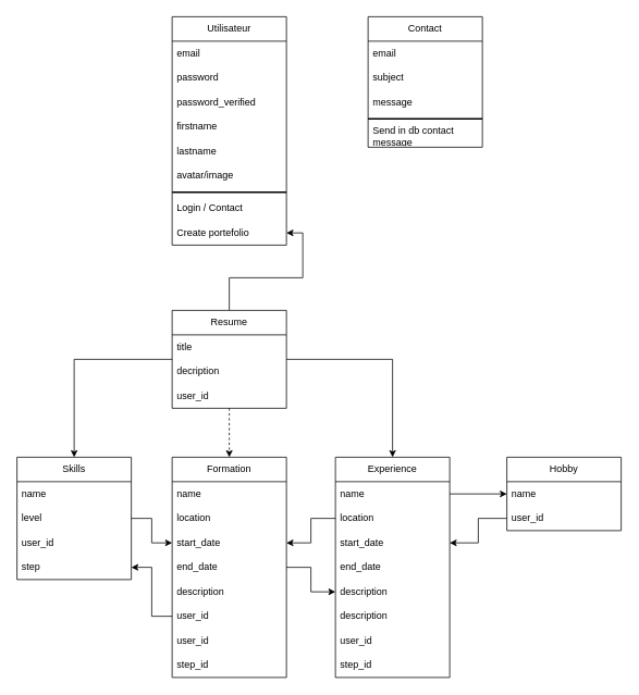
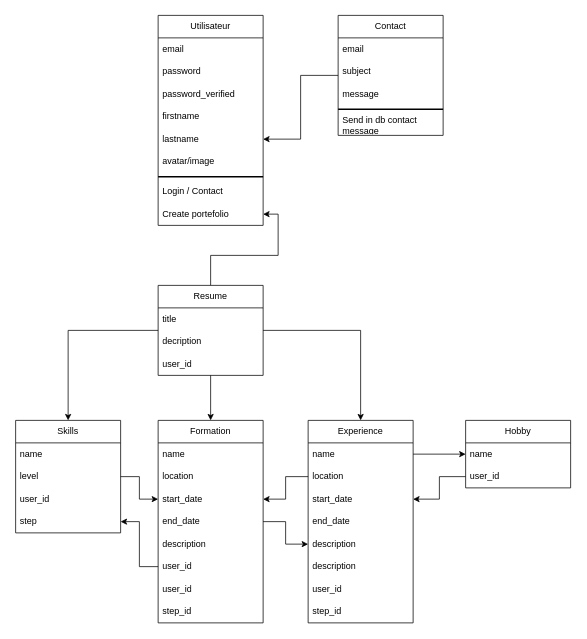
  <mxCell id="0" />
  <mxCell id="1" parent="0" />
  <mxCell id="2" value="Utilisateur" style="swimlane;fontStyle=0;childLayout=stackLayout;horizontal=1;startSize=30;horizontalStack=0;resizeParent=1;resizeParentMax=0;resizeLast=0;collapsible=1;marginBottom=0;whiteSpace=wrap;html=1;verticalAlign=middle;" vertex="1" parent="1"><mxGeometry x="210" y="20" width="140" height="280" as="geometry" /></mxCell>
  <mxCell id="3" value="email" style="text;strokeColor=none;fillColor=none;align=left;verticalAlign=middle;spacingLeft=4;spacingRight=4;overflow=hidden;points=[[0,0.5],[1,0.5]];portConstraint=eastwest;rotatable=0;whiteSpace=wrap;html=1;" vertex="1" parent="2"><mxGeometry y="30" width="140" height="30" as="geometry" /></mxCell>
  <mxCell id="4" value="password" style="text;strokeColor=none;fillColor=none;align=left;verticalAlign=middle;spacingLeft=4;spacingRight=4;overflow=hidden;points=[[0,0.5],[1,0.5]];portConstraint=eastwest;rotatable=0;whiteSpace=wrap;html=1;" vertex="1" parent="2"><mxGeometry y="60" width="140" height="30" as="geometry" /></mxCell>
  <mxCell id="5" value="password_verified" style="text;strokeColor=none;fillColor=none;align=left;verticalAlign=middle;spacingLeft=4;spacingRight=4;overflow=hidden;points=[[0,0.5],[1,0.5]];portConstraint=eastwest;rotatable=0;whiteSpace=wrap;html=1;" vertex="1" parent="2"><mxGeometry y="90" width="140" height="30" as="geometry" /></mxCell>
  <mxCell id="6" value="firstname" style="text;strokeColor=none;fillColor=none;align=left;verticalAlign=middle;spacingLeft=4;spacingRight=4;overflow=hidden;points=[[0,0.5],[1,0.5]];portConstraint=eastwest;rotatable=0;whiteSpace=wrap;html=1;" vertex="1" parent="2"><mxGeometry y="120" width="140" height="30" as="geometry" /></mxCell>
  <mxCell id="7" value="lastname" style="text;strokeColor=none;fillColor=none;align=left;verticalAlign=middle;spacingLeft=4;spacingRight=4;overflow=hidden;points=[[0,0.5],[1,0.5]];portConstraint=eastwest;rotatable=0;whiteSpace=wrap;html=1;" vertex="1" parent="2"><mxGeometry y="150" width="140" height="30" as="geometry" /></mxCell>
  <mxCell id="8" value="avatar/image" style="text;strokeColor=none;fillColor=none;align=left;verticalAlign=middle;spacingLeft=4;spacingRight=4;overflow=hidden;points=[[0,0.5],[1,0.5]];portConstraint=eastwest;rotatable=0;whiteSpace=wrap;html=1;" vertex="1" parent="2"><mxGeometry y="180" width="140" height="30" as="geometry" /></mxCell>
  <mxCell id="9" value="" style="line;strokeWidth=2;html=1;" vertex="1" parent="2"><mxGeometry y="210" width="140" height="10" as="geometry" /></mxCell>
  <mxCell id="10" value="Login / Contact" style="text;strokeColor=none;fillColor=none;align=left;verticalAlign=middle;spacingLeft=4;spacingRight=4;overflow=hidden;points=[[0,0.5],[1,0.5]];portConstraint=eastwest;rotatable=0;whiteSpace=wrap;html=1;" vertex="1" parent="2"><mxGeometry y="220" width="140" height="30" as="geometry" /></mxCell>
  <mxCell id="11" value="Create portefolio" style="text;strokeColor=none;fillColor=none;align=left;verticalAlign=middle;spacingLeft=4;spacingRight=4;overflow=hidden;points=[[0,0.5],[1,0.5]];portConstraint=eastwest;rotatable=0;whiteSpace=wrap;html=1;" vertex="1" parent="2"><mxGeometry y="250" width="140" height="30" as="geometry" /></mxCell>
+ <mxCell id="12" style="edgeStyle=orthogonalEdgeStyle;rounded=0;orthogonalLoop=1;jettySize=auto;html=1;entryX=1;entryY=0.5;entryDx=0;entryDy=0;" edge="1" parent="1" source="13" target="7"><mxGeometry relative="1" as="geometry" /></mxCell>
  <mxCell id="13" value="Contact" style="swimlane;fontStyle=0;childLayout=stackLayout;horizontal=1;startSize=30;horizontalStack=0;resizeParent=1;resizeParentMax=0;resizeLast=0;collapsible=1;marginBottom=0;whiteSpace=wrap;html=1;" vertex="1" parent="1"><mxGeometry x="450" y="20" width="140" height="160" as="geometry" /></mxCell>
  <mxCell id="14" value="email" style="text;strokeColor=none;fillColor=none;align=left;verticalAlign=middle;spacingLeft=4;spacingRight=4;overflow=hidden;points=[[0,0.5],[1,0.5]];portConstraint=eastwest;rotatable=0;whiteSpace=wrap;html=1;" vertex="1" parent="13"><mxGeometry y="30" width="140" height="30" as="geometry" /></mxCell>
  <mxCell id="15" value="subject" style="text;strokeColor=none;fillColor=none;align=left;verticalAlign=middle;spacingLeft=4;spacingRight=4;overflow=hidden;points=[[0,0.5],[1,0.5]];portConstraint=eastwest;rotatable=0;whiteSpace=wrap;html=1;" vertex="1" parent="13"><mxGeometry y="60" width="140" height="30" as="geometry" /></mxCell>
  <mxCell id="16" value="message" style="text;strokeColor=none;fillColor=none;align=left;verticalAlign=middle;spacingLeft=4;spacingRight=4;overflow=hidden;points=[[0,0.5],[1,0.5]];portConstraint=eastwest;rotatable=0;whiteSpace=wrap;html=1;" vertex="1" parent="13"><mxGeometry y="90" width="140" height="30" as="geometry" /></mxCell>
  <mxCell id="17" value="" style="line;strokeWidth=2;html=1;" vertex="1" parent="13"><mxGeometry y="120" width="140" height="10" as="geometry" /></mxCell>
  <mxCell id="18" value="Send in db contact message" style="text;strokeColor=none;fillColor=none;align=left;verticalAlign=middle;spacingLeft=4;spacingRight=4;overflow=hidden;points=[[0,0.5],[1,0.5]];portConstraint=eastwest;rotatable=0;whiteSpace=wrap;html=1;" vertex="1" parent="13"><mxGeometry y="130" width="140" height="30" as="geometry" /></mxCell>
  <mxCell id="19" value="" style="edgeStyle=orthogonalEdgeStyle;rounded=0;orthogonalLoop=1;jettySize=auto;html=1;" edge="1" parent="1" source="23" target="11"><mxGeometry relative="1" as="geometry" /></mxCell>
  <mxCell id="20" value="" style="edgeStyle=orthogonalEdgeStyle;rounded=0;orthogonalLoop=1;jettySize=auto;html=1;" edge="1" parent="1" source="23" target="27"><mxGeometry relative="1" as="geometry" /></mxCell>
  <mxCell id="21" value="" style="edgeStyle=orthogonalEdgeStyle;rounded=0;orthogonalLoop=1;jettySize=auto;html=1;" edge="1" parent="1" source="23" target="41"><mxGeometry relative="1" as="geometry" /></mxCell>
- <mxCell id="22" value="" style="edgeStyle=orthogonalEdgeStyle;rounded=0;orthogonalLoop=1;jettySize=auto;html=1;entryX=0.5;entryY=0;entryDx=0;entryDy=0;dashed=1;" edge="1" parent="1" source="23" target="32"><mxGeometry relative="1" as="geometry" /></mxCell>
+ <mxCell id="22" value="" style="edgeStyle=orthogonalEdgeStyle;rounded=0;orthogonalLoop=1;jettySize=auto;html=1;entryX=0.5;entryY=0;entryDx=0;entryDy=0;" edge="1" parent="1" source="23" target="32"><mxGeometry relative="1" as="geometry" /></mxCell>
  <mxCell id="23" value="Resume" style="swimlane;fontStyle=0;childLayout=stackLayout;horizontal=1;startSize=30;horizontalStack=0;resizeParent=1;resizeParentMax=0;resizeLast=0;collapsible=1;marginBottom=0;whiteSpace=wrap;html=1;" vertex="1" parent="1"><mxGeometry x="210" y="380" width="140" height="120" as="geometry" /></mxCell>
  <mxCell id="24" value="title" style="text;strokeColor=none;fillColor=none;align=left;verticalAlign=middle;spacingLeft=4;spacingRight=4;overflow=hidden;points=[[0,0.5],[1,0.5]];portConstraint=eastwest;rotatable=0;whiteSpace=wrap;html=1;" vertex="1" parent="23"><mxGeometry y="30" width="140" height="30" as="geometry" /></mxCell>
  <mxCell id="25" value="decription" style="text;strokeColor=none;fillColor=none;align=left;verticalAlign=middle;spacingLeft=4;spacingRight=4;overflow=hidden;points=[[0,0.5],[1,0.5]];portConstraint=eastwest;rotatable=0;whiteSpace=wrap;html=1;" vertex="1" parent="23"><mxGeometry y="60" width="140" height="30" as="geometry" /></mxCell>
  <mxCell id="26" value="user_id" style="text;strokeColor=none;fillColor=none;align=left;verticalAlign=middle;spacingLeft=4;spacingRight=4;overflow=hidden;points=[[0,0.5],[1,0.5]];portConstraint=eastwest;rotatable=0;whiteSpace=wrap;html=1;" vertex="1" parent="23"><mxGeometry y="90" width="140" height="30" as="geometry" /></mxCell>
  <mxCell id="27" value="Skills" style="swimlane;fontStyle=0;childLayout=stackLayout;horizontal=1;startSize=30;horizontalStack=0;resizeParent=1;resizeParentMax=0;resizeLast=0;collapsible=1;marginBottom=0;whiteSpace=wrap;html=1;" vertex="1" parent="1"><mxGeometry x="20" y="560" width="140" height="150" as="geometry" /></mxCell>
  <mxCell id="28" value="name" style="text;strokeColor=none;fillColor=none;align=left;verticalAlign=middle;spacingLeft=4;spacingRight=4;overflow=hidden;points=[[0,0.5],[1,0.5]];portConstraint=eastwest;rotatable=0;whiteSpace=wrap;html=1;" vertex="1" parent="27"><mxGeometry y="30" width="140" height="30" as="geometry" /></mxCell>
  <mxCell id="29" value="level" style="text;strokeColor=none;fillColor=none;align=left;verticalAlign=middle;spacingLeft=4;spacingRight=4;overflow=hidden;points=[[0,0.5],[1,0.5]];portConstraint=eastwest;rotatable=0;whiteSpace=wrap;html=1;" vertex="1" parent="27"><mxGeometry y="60" width="140" height="30" as="geometry" /></mxCell>
  <mxCell id="30" value="user_id" style="text;strokeColor=none;fillColor=none;align=left;verticalAlign=middle;spacingLeft=4;spacingRight=4;overflow=hidden;points=[[0,0.5],[1,0.5]];portConstraint=eastwest;rotatable=0;whiteSpace=wrap;html=1;" vertex="1" parent="27"><mxGeometry y="90" width="140" height="30" as="geometry" /></mxCell>
  <mxCell id="31" value="step" style="text;strokeColor=none;fillColor=none;align=left;verticalAlign=middle;spacingLeft=4;spacingRight=4;overflow=hidden;points=[[0,0.5],[1,0.5]];portConstraint=eastwest;rotatable=0;whiteSpace=wrap;html=1;" vertex="1" parent="27"><mxGeometry y="120" width="140" height="30" as="geometry" /></mxCell>
  <mxCell id="32" value="Formation" style="swimlane;fontStyle=0;childLayout=stackLayout;horizontal=1;startSize=30;horizontalStack=0;resizeParent=1;resizeParentMax=0;resizeLast=0;collapsible=1;marginBottom=0;whiteSpace=wrap;html=1;" vertex="1" parent="1"><mxGeometry x="210" y="560" width="140" height="270" as="geometry" /></mxCell>
  <mxCell id="33" value="name" style="text;strokeColor=none;fillColor=none;align=left;verticalAlign=middle;spacingLeft=4;spacingRight=4;overflow=hidden;points=[[0,0.5],[1,0.5]];portConstraint=eastwest;rotatable=0;whiteSpace=wrap;html=1;" vertex="1" parent="32"><mxGeometry y="30" width="140" height="30" as="geometry" /></mxCell>
  <mxCell id="34" value="location" style="text;strokeColor=none;fillColor=none;align=left;verticalAlign=middle;spacingLeft=4;spacingRight=4;overflow=hidden;points=[[0,0.5],[1,0.5]];portConstraint=eastwest;rotatable=0;whiteSpace=wrap;html=1;" vertex="1" parent="32"><mxGeometry y="60" width="140" height="30" as="geometry" /></mxCell>
  <mxCell id="35" value="start_date" style="text;strokeColor=none;fillColor=none;align=left;verticalAlign=middle;spacingLeft=4;spacingRight=4;overflow=hidden;points=[[0,0.5],[1,0.5]];portConstraint=eastwest;rotatable=0;whiteSpace=wrap;html=1;" vertex="1" parent="32"><mxGeometry y="90" width="140" height="30" as="geometry" /></mxCell>
  <mxCell id="36" value="end_date" style="text;strokeColor=none;fillColor=none;align=left;verticalAlign=middle;spacingLeft=4;spacingRight=4;overflow=hidden;points=[[0,0.5],[1,0.5]];portConstraint=eastwest;rotatable=0;whiteSpace=wrap;html=1;" vertex="1" parent="32"><mxGeometry y="120" width="140" height="30" as="geometry" /></mxCell>
  <mxCell id="37" value="description" style="text;strokeColor=none;fillColor=none;align=left;verticalAlign=middle;spacingLeft=4;spacingRight=4;overflow=hidden;points=[[0,0.5],[1,0.5]];portConstraint=eastwest;rotatable=0;whiteSpace=wrap;html=1;" vertex="1" parent="32"><mxGeometry y="150" width="140" height="30" as="geometry" /></mxCell>
  <mxCell id="38" value="user_id" style="text;strokeColor=none;fillColor=none;align=left;verticalAlign=middle;spacingLeft=4;spacingRight=4;overflow=hidden;points=[[0,0.5],[1,0.5]];portConstraint=eastwest;rotatable=0;whiteSpace=wrap;html=1;" vertex="1" parent="32"><mxGeometry y="180" width="140" height="30" as="geometry" /></mxCell>
  <mxCell id="39" value="user_id" style="text;strokeColor=none;fillColor=none;align=left;verticalAlign=middle;spacingLeft=4;spacingRight=4;overflow=hidden;points=[[0,0.5],[1,0.5]];portConstraint=eastwest;rotatable=0;whiteSpace=wrap;html=1;" vertex="1" parent="32"><mxGeometry y="210" width="140" height="30" as="geometry" /></mxCell>
  <mxCell id="40" value="step_id" style="text;strokeColor=none;fillColor=none;align=left;verticalAlign=middle;spacingLeft=4;spacingRight=4;overflow=hidden;points=[[0,0.5],[1,0.5]];portConstraint=eastwest;rotatable=0;whiteSpace=wrap;html=1;" vertex="1" parent="32"><mxGeometry y="240" width="140" height="30" as="geometry" /></mxCell>
  <mxCell id="41" value="Experience" style="swimlane;fontStyle=0;childLayout=stackLayout;horizontal=1;startSize=30;horizontalStack=0;resizeParent=1;resizeParentMax=0;resizeLast=0;collapsible=1;marginBottom=0;whiteSpace=wrap;html=1;" vertex="1" parent="1"><mxGeometry x="410" y="560" width="140" height="270" as="geometry" /></mxCell>
  <mxCell id="42" value="name" style="text;strokeColor=none;fillColor=none;align=left;verticalAlign=middle;spacingLeft=4;spacingRight=4;overflow=hidden;points=[[0,0.5],[1,0.5]];portConstraint=eastwest;rotatable=0;whiteSpace=wrap;html=1;" vertex="1" parent="41"><mxGeometry y="30" width="140" height="30" as="geometry" /></mxCell>
  <mxCell id="43" value="location" style="text;strokeColor=none;fillColor=none;align=left;verticalAlign=middle;spacingLeft=4;spacingRight=4;overflow=hidden;points=[[0,0.5],[1,0.5]];portConstraint=eastwest;rotatable=0;whiteSpace=wrap;html=1;" vertex="1" parent="41"><mxGeometry y="60" width="140" height="30" as="geometry" /></mxCell>
  <mxCell id="44" value="start_date" style="text;strokeColor=none;fillColor=none;align=left;verticalAlign=middle;spacingLeft=4;spacingRight=4;overflow=hidden;points=[[0,0.5],[1,0.5]];portConstraint=eastwest;rotatable=0;whiteSpace=wrap;html=1;" vertex="1" parent="41"><mxGeometry y="90" width="140" height="30" as="geometry" /></mxCell>
  <mxCell id="45" value="end_date" style="text;strokeColor=none;fillColor=none;align=left;verticalAlign=middle;spacingLeft=4;spacingRight=4;overflow=hidden;points=[[0,0.5],[1,0.5]];portConstraint=eastwest;rotatable=0;whiteSpace=wrap;html=1;" vertex="1" parent="41"><mxGeometry y="120" width="140" height="30" as="geometry" /></mxCell>
  <mxCell id="46" value="description" style="text;strokeColor=none;fillColor=none;align=left;verticalAlign=middle;spacingLeft=4;spacingRight=4;overflow=hidden;points=[[0,0.5],[1,0.5]];portConstraint=eastwest;rotatable=0;whiteSpace=wrap;html=1;" vertex="1" parent="41"><mxGeometry y="150" width="140" height="30" as="geometry" /></mxCell>
  <mxCell id="47" value="description" style="text;strokeColor=none;fillColor=none;align=left;verticalAlign=middle;spacingLeft=4;spacingRight=4;overflow=hidden;points=[[0,0.5],[1,0.5]];portConstraint=eastwest;rotatable=0;whiteSpace=wrap;html=1;" vertex="1" parent="41"><mxGeometry y="180" width="140" height="30" as="geometry" /></mxCell>
  <mxCell id="48" value="user_id" style="text;strokeColor=none;fillColor=none;align=left;verticalAlign=middle;spacingLeft=4;spacingRight=4;overflow=hidden;points=[[0,0.5],[1,0.5]];portConstraint=eastwest;rotatable=0;whiteSpace=wrap;html=1;" vertex="1" parent="41"><mxGeometry y="210" width="140" height="30" as="geometry" /></mxCell>
  <mxCell id="49" value="step_id" style="text;strokeColor=none;fillColor=none;align=left;verticalAlign=middle;spacingLeft=4;spacingRight=4;overflow=hidden;points=[[0,0.5],[1,0.5]];portConstraint=eastwest;rotatable=0;whiteSpace=wrap;html=1;" vertex="1" parent="41"><mxGeometry y="240" width="140" height="30" as="geometry" /></mxCell>
  <mxCell id="50" value="" style="edgeStyle=orthogonalEdgeStyle;rounded=0;orthogonalLoop=1;jettySize=auto;html=1;" edge="1" parent="1" source="36" target="46"><mxGeometry relative="1" as="geometry" /></mxCell>
  <mxCell id="51" value="Hobby" style="swimlane;fontStyle=0;childLayout=stackLayout;horizontal=1;startSize=30;horizontalStack=0;resizeParent=1;resizeParentMax=0;resizeLast=0;collapsible=1;marginBottom=0;whiteSpace=wrap;html=1;" vertex="1" parent="1"><mxGeometry x="620" y="560" width="140" height="90" as="geometry" /></mxCell>
  <mxCell id="52" value="name" style="text;strokeColor=none;fillColor=none;align=left;verticalAlign=middle;spacingLeft=4;spacingRight=4;overflow=hidden;points=[[0,0.5],[1,0.5]];portConstraint=eastwest;rotatable=0;whiteSpace=wrap;html=1;" vertex="1" parent="51"><mxGeometry y="30" width="140" height="30" as="geometry" /></mxCell>
  <mxCell id="53" value="user_id" style="text;strokeColor=none;fillColor=none;align=left;verticalAlign=middle;spacingLeft=4;spacingRight=4;overflow=hidden;points=[[0,0.5],[1,0.5]];portConstraint=eastwest;rotatable=0;whiteSpace=wrap;html=1;" vertex="1" parent="51"><mxGeometry y="60" width="140" height="30" as="geometry" /></mxCell>
  <mxCell id="54" style="edgeStyle=orthogonalEdgeStyle;rounded=0;orthogonalLoop=1;jettySize=auto;html=1;exitX=1;exitY=0.5;exitDx=0;exitDy=0;entryX=0;entryY=0.5;entryDx=0;entryDy=0;" edge="1" parent="1" source="42" target="52"><mxGeometry relative="1" as="geometry" /></mxCell>
  <mxCell id="55" value="" style="edgeStyle=orthogonalEdgeStyle;rounded=0;orthogonalLoop=1;jettySize=auto;html=1;" edge="1" parent="1" source="43" target="35"><mxGeometry relative="1" as="geometry" /></mxCell>
  <mxCell id="56" value="" style="edgeStyle=orthogonalEdgeStyle;rounded=0;orthogonalLoop=1;jettySize=auto;html=1;" edge="1" parent="1" source="53" target="44"><mxGeometry relative="1" as="geometry" /></mxCell>
  <mxCell id="57" style="edgeStyle=orthogonalEdgeStyle;rounded=0;orthogonalLoop=1;jettySize=auto;html=1;entryX=1;entryY=0.5;entryDx=0;entryDy=0;" edge="1" parent="1" source="38" target="31"><mxGeometry relative="1" as="geometry" /></mxCell>
  <mxCell id="58" value="" style="edgeStyle=orthogonalEdgeStyle;rounded=0;orthogonalLoop=1;jettySize=auto;html=1;" edge="1" parent="1" source="29" target="35"><mxGeometry relative="1" as="geometry" /></mxCell>
